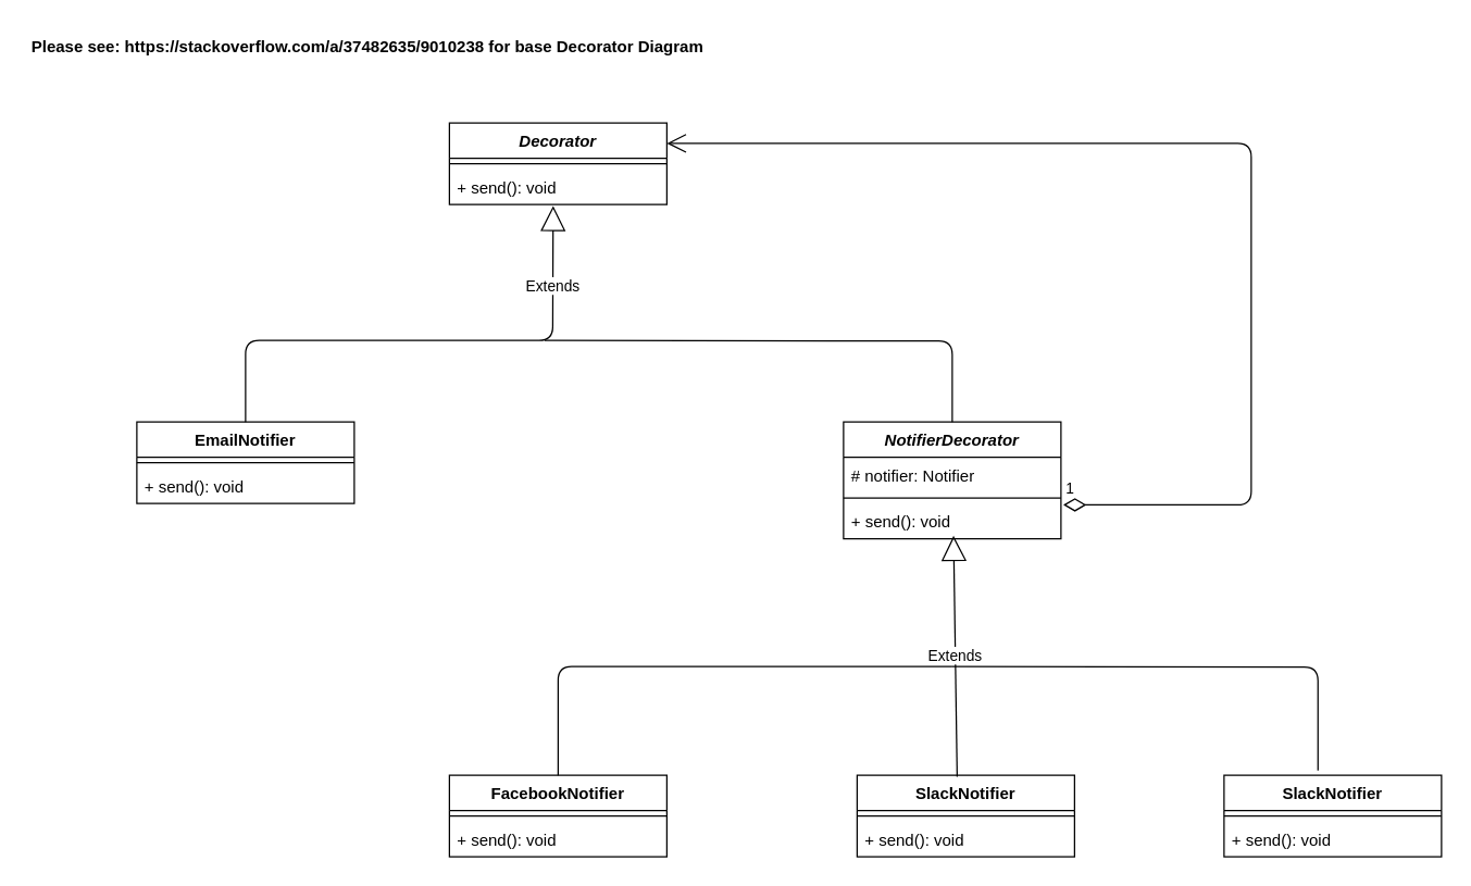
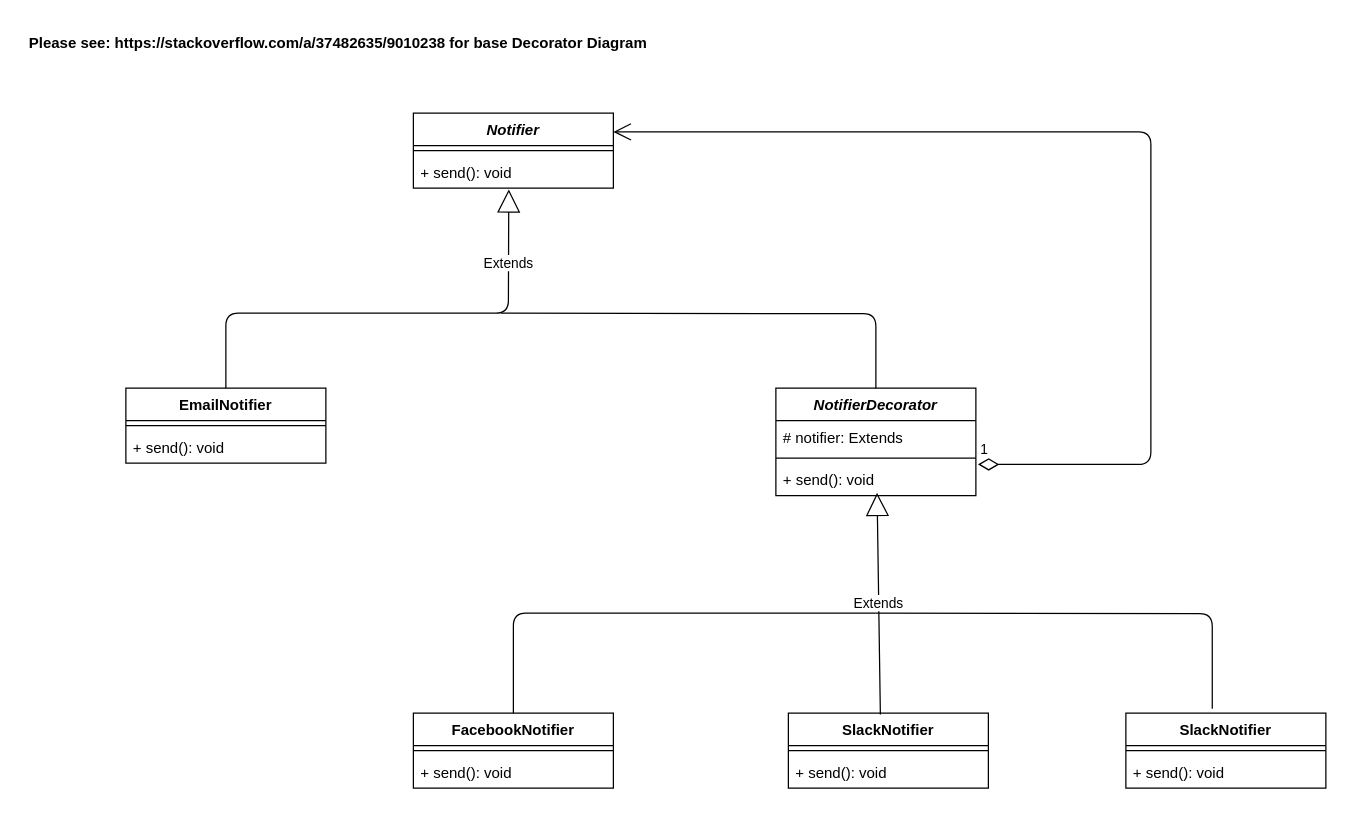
  <mxCell id="0" />
  <mxCell id="1" parent="0" />
- <mxCell id="2" value="Decorator" style="swimlane;fontStyle=3;align=center;verticalAlign=top;childLayout=stackLayout;horizontal=1;startSize=26;horizontalStack=0;resizeParent=1;resizeParentMax=0;resizeLast=0;collapsible=1;marginBottom=0;" vertex="1" parent="1"><mxGeometry x="330" y="90" width="160" height="60" as="geometry" /></mxCell>
+ <mxCell id="2" value="Notifier" style="swimlane;fontStyle=3;align=center;verticalAlign=top;childLayout=stackLayout;horizontal=1;startSize=26;horizontalStack=0;resizeParent=1;resizeParentMax=0;resizeLast=0;collapsible=1;marginBottom=0;" vertex="1" parent="1"><mxGeometry x="330" y="90" width="160" height="60" as="geometry" /></mxCell>
  <mxCell id="3" value="" style="line;strokeWidth=1;fillColor=none;align=left;verticalAlign=middle;spacingTop=-1;spacingLeft=3;spacingRight=3;rotatable=0;labelPosition=right;points=[];portConstraint=eastwest;" vertex="1" parent="2"><mxGeometry y="26" width="160" height="8" as="geometry" /></mxCell>
  <mxCell id="4" value="+ send(): void" style="text;strokeColor=none;fillColor=none;align=left;verticalAlign=top;spacingLeft=4;spacingRight=4;overflow=hidden;rotatable=0;points=[[0,0.5],[1,0.5]];portConstraint=eastwest;" vertex="1" parent="2"><mxGeometry y="34" width="160" height="26" as="geometry" /></mxCell>
  <mxCell id="5" value="EmailNotifier" style="swimlane;fontStyle=1;align=center;verticalAlign=top;childLayout=stackLayout;horizontal=1;startSize=26;horizontalStack=0;resizeParent=1;resizeParentMax=0;resizeLast=0;collapsible=1;marginBottom=0;" vertex="1" parent="1"><mxGeometry x="100" y="310" width="160" height="60" as="geometry" /></mxCell>
  <mxCell id="6" value="" style="line;strokeWidth=1;fillColor=none;align=left;verticalAlign=middle;spacingTop=-1;spacingLeft=3;spacingRight=3;rotatable=0;labelPosition=right;points=[];portConstraint=eastwest;" vertex="1" parent="5"><mxGeometry y="26" width="160" height="8" as="geometry" /></mxCell>
  <mxCell id="7" value="+ send(): void" style="text;strokeColor=none;fillColor=none;align=left;verticalAlign=top;spacingLeft=4;spacingRight=4;overflow=hidden;rotatable=0;points=[[0,0.5],[1,0.5]];portConstraint=eastwest;" vertex="1" parent="5"><mxGeometry y="34" width="160" height="26" as="geometry" /></mxCell>
  <mxCell id="8" value="Extends" style="endArrow=block;endSize=16;endFill=0;html=1;entryX=0.477;entryY=1.039;entryDx=0;entryDy=0;entryPerimeter=0;exitX=0.5;exitY=0;exitDx=0;exitDy=0;" edge="1" parent="1" source="5" target="4"><mxGeometry x="0.694" width="160" relative="1" as="geometry"><mxPoint x="340" y="330" as="sourcePoint" /><mxPoint x="500" y="330" as="targetPoint" /><Array as="points"><mxPoint x="180" y="250" /><mxPoint x="290" y="250" /><mxPoint x="406" y="250" /></Array><mxPoint as="offset" /></mxGeometry></mxCell>
  <mxCell id="9" value="FacebookNotifier" style="swimlane;fontStyle=1;align=center;verticalAlign=top;childLayout=stackLayout;horizontal=1;startSize=26;horizontalStack=0;resizeParent=1;resizeParentMax=0;resizeLast=0;collapsible=1;marginBottom=0;" vertex="1" parent="1"><mxGeometry x="330" y="570" width="160" height="60" as="geometry" /></mxCell>
  <mxCell id="10" value="" style="line;strokeWidth=1;fillColor=none;align=left;verticalAlign=middle;spacingTop=-1;spacingLeft=3;spacingRight=3;rotatable=0;labelPosition=right;points=[];portConstraint=eastwest;" vertex="1" parent="9"><mxGeometry y="26" width="160" height="8" as="geometry" /></mxCell>
  <mxCell id="11" value="+ send(): void" style="text;strokeColor=none;fillColor=none;align=left;verticalAlign=top;spacingLeft=4;spacingRight=4;overflow=hidden;rotatable=0;points=[[0,0.5],[1,0.5]];portConstraint=eastwest;" vertex="1" parent="9"><mxGeometry y="34" width="160" height="26" as="geometry" /></mxCell>
  <mxCell id="12" value="SlackNotifier&#10;" style="swimlane;fontStyle=1;align=center;verticalAlign=top;childLayout=stackLayout;horizontal=1;startSize=26;horizontalStack=0;resizeParent=1;resizeParentMax=0;resizeLast=0;collapsible=1;marginBottom=0;" vertex="1" parent="1"><mxGeometry x="900" y="570" width="160" height="60" as="geometry" /></mxCell>
  <mxCell id="13" value="" style="line;strokeWidth=1;fillColor=none;align=left;verticalAlign=middle;spacingTop=-1;spacingLeft=3;spacingRight=3;rotatable=0;labelPosition=right;points=[];portConstraint=eastwest;" vertex="1" parent="12"><mxGeometry y="26" width="160" height="8" as="geometry" /></mxCell>
  <mxCell id="14" value="+ send(): void" style="text;strokeColor=none;fillColor=none;align=left;verticalAlign=top;spacingLeft=4;spacingRight=4;overflow=hidden;rotatable=0;points=[[0,0.5],[1,0.5]];portConstraint=eastwest;" vertex="1" parent="12"><mxGeometry y="34" width="160" height="26" as="geometry" /></mxCell>
  <mxCell id="15" value="NotifierDecorator" style="swimlane;fontStyle=3;align=center;verticalAlign=top;childLayout=stackLayout;horizontal=1;startSize=26;horizontalStack=0;resizeParent=1;resizeParentMax=0;resizeLast=0;collapsible=1;marginBottom=0;" vertex="1" parent="1"><mxGeometry x="620" y="310" width="160" height="86" as="geometry" /></mxCell>
- <mxCell id="16" value="# notifier: Notifier" style="text;strokeColor=none;fillColor=none;align=left;verticalAlign=top;spacingLeft=4;spacingRight=4;overflow=hidden;rotatable=0;points=[[0,0.5],[1,0.5]];portConstraint=eastwest;" vertex="1" parent="15"><mxGeometry y="26" width="160" height="26" as="geometry" /></mxCell>
+ <mxCell id="16" value="# notifier: Extends" style="text;strokeColor=none;fillColor=none;align=left;verticalAlign=top;spacingLeft=4;spacingRight=4;overflow=hidden;rotatable=0;points=[[0,0.5],[1,0.5]];portConstraint=eastwest;" vertex="1" parent="15"><mxGeometry y="26" width="160" height="26" as="geometry" /></mxCell>
  <mxCell id="17" value="" style="line;strokeWidth=1;fillColor=none;align=left;verticalAlign=middle;spacingTop=-1;spacingLeft=3;spacingRight=3;rotatable=0;labelPosition=right;points=[];portConstraint=eastwest;" vertex="1" parent="15"><mxGeometry y="52" width="160" height="8" as="geometry" /></mxCell>
  <mxCell id="18" value="+ send(): void" style="text;strokeColor=none;fillColor=none;align=left;verticalAlign=top;spacingLeft=4;spacingRight=4;overflow=hidden;rotatable=0;points=[[0,0.5],[1,0.5]];portConstraint=eastwest;" vertex="1" parent="15"><mxGeometry y="60" width="160" height="26" as="geometry" /></mxCell>
  <mxCell id="19" value="SlackNotifier&#10;" style="swimlane;fontStyle=1;align=center;verticalAlign=top;childLayout=stackLayout;horizontal=1;startSize=26;horizontalStack=0;resizeParent=1;resizeParentMax=0;resizeLast=0;collapsible=1;marginBottom=0;" vertex="1" parent="1"><mxGeometry x="630" y="570" width="160" height="60" as="geometry" /></mxCell>
  <mxCell id="20" value="" style="line;strokeWidth=1;fillColor=none;align=left;verticalAlign=middle;spacingTop=-1;spacingLeft=3;spacingRight=3;rotatable=0;labelPosition=right;points=[];portConstraint=eastwest;" vertex="1" parent="19"><mxGeometry y="26" width="160" height="8" as="geometry" /></mxCell>
  <mxCell id="21" value="+ send(): void" style="text;strokeColor=none;fillColor=none;align=left;verticalAlign=top;spacingLeft=4;spacingRight=4;overflow=hidden;rotatable=0;points=[[0,0.5],[1,0.5]];portConstraint=eastwest;" vertex="1" parent="19"><mxGeometry y="34" width="160" height="26" as="geometry" /></mxCell>
  <mxCell id="22" value="Extends" style="endArrow=block;endSize=16;endFill=0;html=1;exitX=0.46;exitY=0.017;exitDx=0;exitDy=0;exitPerimeter=0;entryX=0.506;entryY=0.913;entryDx=0;entryDy=0;entryPerimeter=0;" edge="1" parent="1" source="19" target="18"><mxGeometry width="160" relative="1" as="geometry"><mxPoint x="570" y="540" as="sourcePoint" /><mxPoint x="690" y="390" as="targetPoint" /></mxGeometry></mxCell>
  <mxCell id="23" value="1" style="endArrow=open;html=1;endSize=12;startArrow=diamondThin;startSize=14;startFill=0;edgeStyle=orthogonalEdgeStyle;align=left;verticalAlign=bottom;exitX=1.011;exitY=0.039;exitDx=0;exitDy=0;entryX=1;entryY=0.25;entryDx=0;entryDy=0;exitPerimeter=0;" edge="1" parent="1" source="18" target="2"><mxGeometry x="-1" y="3" relative="1" as="geometry"><mxPoint x="690" y="330" as="sourcePoint" /><mxPoint x="850" y="330" as="targetPoint" /><Array as="points"><mxPoint x="920" y="371" /><mxPoint x="920" y="105" /></Array></mxGeometry></mxCell>
  <mxCell id="24" value="" style="endArrow=none;html=1;edgeStyle=orthogonalEdgeStyle;entryX=0.432;entryY=-0.059;entryDx=0;entryDy=0;entryPerimeter=0;" edge="1" parent="1" target="12"><mxGeometry relative="1" as="geometry"><mxPoint x="700" y="490" as="sourcePoint" /><mxPoint x="1040" y="480" as="targetPoint" /></mxGeometry></mxCell>
  <mxCell id="25" value="" style="endArrow=none;html=1;edgeStyle=orthogonalEdgeStyle;exitX=0.5;exitY=0;exitDx=0;exitDy=0;" edge="1" parent="1" source="9"><mxGeometry relative="1" as="geometry"><mxPoint x="410" y="490" as="sourcePoint" /><mxPoint x="700" y="490" as="targetPoint" /><Array as="points"><mxPoint x="410" y="490" /></Array></mxGeometry></mxCell>
  <mxCell id="26" value="" style="endArrow=none;html=1;edgeStyle=orthogonalEdgeStyle;entryX=0.5;entryY=0;entryDx=0;entryDy=0;" edge="1" parent="1" target="15"><mxGeometry relative="1" as="geometry"><mxPoint x="400" y="250" as="sourcePoint" /><mxPoint x="650" y="230" as="targetPoint" /></mxGeometry></mxCell>
  <mxCell id="27" value="Please see: https://stackoverflow.com/a/37482635/9010238 for base Decorator Diagram" style="text;align=center;fontStyle=1;verticalAlign=middle;spacingLeft=3;spacingRight=3;strokeColor=none;rotatable=0;points=[[0,0.5],[1,0.5]];portConstraint=eastwest;" vertex="1" parent="1"><mxGeometry x="20" y="20" width="500" height="26" as="geometry" /></mxCell>
